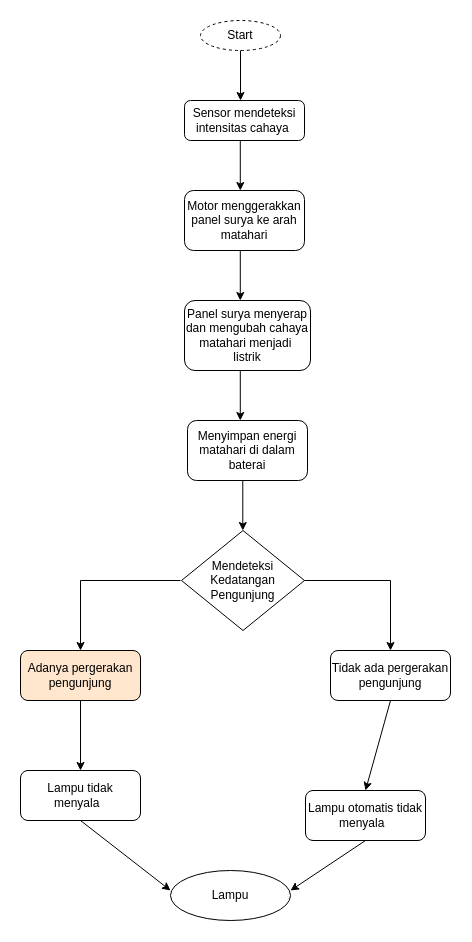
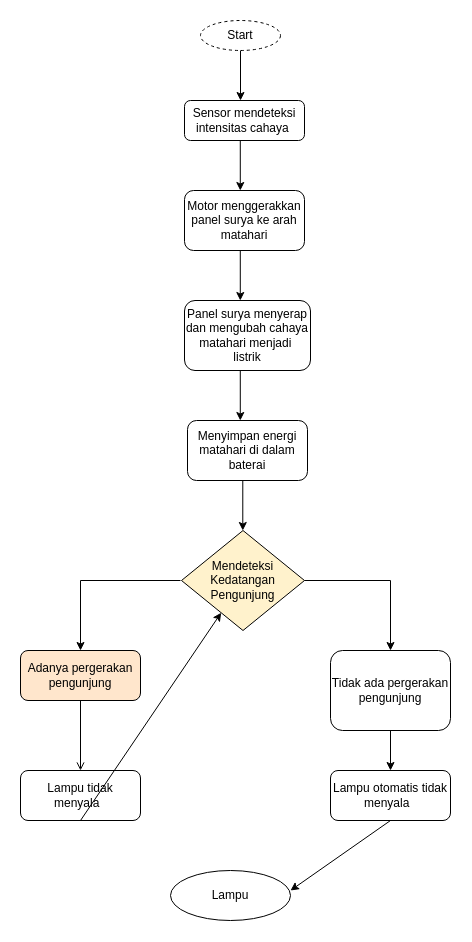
  <mxCell id="0" />
  <mxCell id="1" parent="0" />
  <mxCell id="2" value="Start" style="ellipse;whiteSpace=wrap;html=1;dashed=1;" vertex="1" parent="1"><mxGeometry x="200" y="20" width="80" height="30" as="geometry" /></mxCell>
  <mxCell id="3" value="Sensor mendeteksi intensitas cahaya&amp;nbsp;" style="rounded=1;whiteSpace=wrap;html=1;" vertex="1" parent="1"><mxGeometry x="184" y="100" width="120" height="40" as="geometry" /></mxCell>
  <mxCell id="4" value="Motor menggerakkan panel surya ke arah matahari" style="rounded=1;whiteSpace=wrap;html=1;" vertex="1" parent="1"><mxGeometry x="184" y="190" width="120" height="60" as="geometry" /></mxCell>
  <mxCell id="5" value="Panel surya menyerap dan mengubah cahaya matahari menjadi&amp;nbsp; listrik" style="rounded=1;whiteSpace=wrap;html=1;" vertex="1" parent="1"><mxGeometry x="184" y="300" width="126" height="70" as="geometry" /></mxCell>
  <mxCell id="6" value="Menyimpan energi matahari di dalam baterai" style="rounded=1;whiteSpace=wrap;html=1;" vertex="1" parent="1"><mxGeometry x="187" y="420" width="120" height="60" as="geometry" /></mxCell>
  <mxCell id="7" value="Adanya pergerakan pengunjung" style="rounded=1;whiteSpace=wrap;html=1;fillColor=#ffe6cc;" vertex="1" parent="1"><mxGeometry x="20" y="650" width="120" height="50" as="geometry" /></mxCell>
- <mxCell id="8" value="Mendeteksi Kedatangan Pengunjung" style="rhombus;whiteSpace=wrap;html=1;" vertex="1" parent="1"><mxGeometry x="181" y="530" width="123" height="100" as="geometry" /></mxCell>
- <mxCell id="9" value="Tidak ada pergerakan pengunjung" style="rounded=1;whiteSpace=wrap;html=1;" vertex="1" parent="1"><mxGeometry x="330" y="650" width="120" height="50" as="geometry" /></mxCell>
- <mxCell id="10" value="Lampu otomatis tidak menyala&amp;nbsp;&amp;nbsp;" style="rounded=1;whiteSpace=wrap;html=1;" vertex="1" parent="1"><mxGeometry x="305" y="790" width="120" height="50" as="geometry" /></mxCell>
+ <mxCell id="8" value="Mendeteksi Kedatangan Pengunjung" style="rhombus;whiteSpace=wrap;html=1;fillColor=#fff2cc;" vertex="1" parent="1"><mxGeometry x="181" y="530" width="123" height="100" as="geometry" /></mxCell>
+ <mxCell id="9" value="Tidak ada pergerakan pengunjung" style="rounded=1;whiteSpace=wrap;html=1;" vertex="1" parent="1"><mxGeometry x="330" y="650" width="120" height="80" as="geometry" /></mxCell>
+ <mxCell id="10" value="Lampu otomatis tidak menyala&amp;nbsp;&amp;nbsp;" style="rounded=1;whiteSpace=wrap;html=1;" vertex="1" parent="1"><mxGeometry x="330" y="770" width="120" height="50" as="geometry" /></mxCell>
  <mxCell id="11" value="Lampu tidak menyala&amp;nbsp;&amp;nbsp;" style="rounded=1;whiteSpace=wrap;html=1;" vertex="1" parent="1"><mxGeometry x="20" y="770" width="120" height="50" as="geometry" /></mxCell>
  <mxCell id="12" value="Lampu" style="ellipse;whiteSpace=wrap;html=1;" vertex="1" parent="1"><mxGeometry x="170" y="870" width="120" height="50" as="geometry" /></mxCell>
  <mxCell id="13" value="" style="endArrow=classic;html=1;rounded=0;exitX=0.5;exitY=1;exitDx=0;exitDy=0;" edge="1" parent="1" source="2"><mxGeometry width="50" height="50" relative="1" as="geometry"><mxPoint x="420" y="500" as="sourcePoint" /><mxPoint x="240" y="100" as="targetPoint" /></mxGeometry></mxCell>
  <mxCell id="14" value="" style="endArrow=classic;html=1;rounded=0;exitX=0.5;exitY=1;exitDx=0;exitDy=0;" edge="1" parent="1"><mxGeometry width="50" height="50" relative="1" as="geometry"><mxPoint x="239.79" y="140" as="sourcePoint" /><mxPoint x="239.79" y="190" as="targetPoint" /></mxGeometry></mxCell>
  <mxCell id="15" value="" style="endArrow=classic;html=1;rounded=0;exitX=0.5;exitY=1;exitDx=0;exitDy=0;" edge="1" parent="1"><mxGeometry width="50" height="50" relative="1" as="geometry"><mxPoint x="239.79" y="250" as="sourcePoint" /><mxPoint x="239.79" y="300" as="targetPoint" /></mxGeometry></mxCell>
  <mxCell id="16" value="" style="endArrow=classic;html=1;rounded=0;exitX=0.5;exitY=1;exitDx=0;exitDy=0;" edge="1" parent="1"><mxGeometry width="50" height="50" relative="1" as="geometry"><mxPoint x="239.79" y="370" as="sourcePoint" /><mxPoint x="239.79" y="420" as="targetPoint" /></mxGeometry></mxCell>
  <mxCell id="17" value="" style="endArrow=classic;html=1;rounded=0;exitX=0.5;exitY=1;exitDx=0;exitDy=0;" edge="1" parent="1"><mxGeometry width="50" height="50" relative="1" as="geometry"><mxPoint x="242.29" y="480" as="sourcePoint" /><mxPoint x="242.29" y="530" as="targetPoint" /></mxGeometry></mxCell>
  <mxCell id="18" value="" style="endArrow=classic;html=1;rounded=0;exitX=1;exitY=0.5;exitDx=0;exitDy=0;entryX=0.5;entryY=0;entryDx=0;entryDy=0;" edge="1" parent="1" source="8" target="9"><mxGeometry width="50" height="50" relative="1" as="geometry"><mxPoint x="430" y="720" as="sourcePoint" /><mxPoint x="470" y="580" as="targetPoint" /><Array as="points"><mxPoint x="390" y="580" /></Array></mxGeometry></mxCell>
  <mxCell id="19" value="" style="endArrow=classic;html=1;rounded=0;entryX=0.5;entryY=0;entryDx=0;entryDy=0;" edge="1" parent="1" target="7"><mxGeometry width="50" height="50" relative="1" as="geometry"><mxPoint x="180" y="580" as="sourcePoint" /><mxPoint x="480" y="670" as="targetPoint" /><Array as="points"><mxPoint x="80" y="580" /></Array></mxGeometry></mxCell>
  <mxCell id="20" value="" style="endArrow=classic;html=1;rounded=0;exitX=0.5;exitY=1;exitDx=0;exitDy=0;entryX=0.5;entryY=0;entryDx=0;entryDy=0;" edge="1" parent="1" source="9" target="10"><mxGeometry width="50" height="50" relative="1" as="geometry"><mxPoint x="430" y="720" as="sourcePoint" /><mxPoint x="480" y="670" as="targetPoint" /></mxGeometry></mxCell>
- <mxCell id="21" value="" style="endArrow=classic;html=1;rounded=0;entryX=0.5;entryY=0;entryDx=0;entryDy=0;exitX=0.5;exitY=1;exitDx=0;exitDy=0;" edge="1" parent="1" source="7" target="11"><mxGeometry width="50" height="50" relative="1" as="geometry"><mxPoint x="430" y="720" as="sourcePoint" /><mxPoint x="480" y="670" as="targetPoint" /></mxGeometry></mxCell>
+ <mxCell id="21" value="" style="endArrow=open;html=1;rounded=0;entryX=0.5;entryY=0;entryDx=0;entryDy=0;exitX=0.5;exitY=1;exitDx=0;exitDy=0;" edge="1" parent="1" source="7" target="11"><mxGeometry width="50" height="50" relative="1" as="geometry"><mxPoint x="430" y="720" as="sourcePoint" /><mxPoint x="480" y="670" as="targetPoint" /></mxGeometry></mxCell>
  <mxCell id="22" value="" style="endArrow=classic;html=1;rounded=0;entryX=1;entryY=0.4;entryDx=0;entryDy=0;entryPerimeter=0;exitX=0.5;exitY=1;exitDx=0;exitDy=0;" edge="1" parent="1" source="10" target="12"><mxGeometry width="50" height="50" relative="1" as="geometry"><mxPoint x="430" y="800" as="sourcePoint" /><mxPoint x="480" y="750" as="targetPoint" /></mxGeometry></mxCell>
- <mxCell id="23" value="" style="endArrow=classic;html=1;rounded=0;exitX=0.5;exitY=1;exitDx=0;exitDy=0;entryX=0;entryY=0.4;entryDx=0;entryDy=0;entryPerimeter=0;" edge="1" parent="1" source="11" target="12"><mxGeometry width="50" height="50" relative="1" as="geometry"><mxPoint x="60" y="900" as="sourcePoint" /><mxPoint x="110" y="850" as="targetPoint" /></mxGeometry></mxCell>
+ <mxCell id="23" value="" style="endArrow=classic;html=1;rounded=0;exitX=0.5;exitY=1;exitDx=0;exitDy=0;" edge="1" parent="1" source="11" target="8"><mxGeometry width="50" height="50" relative="1" as="geometry"><mxPoint x="60" y="900" as="sourcePoint" /><mxPoint x="110" y="850" as="targetPoint" /></mxGeometry></mxCell>
